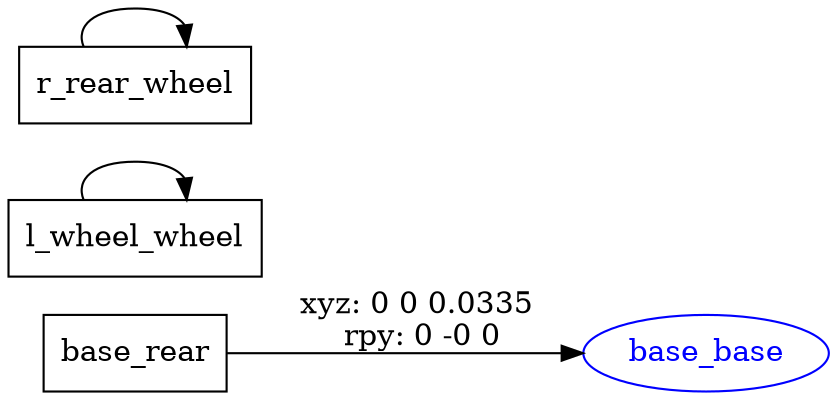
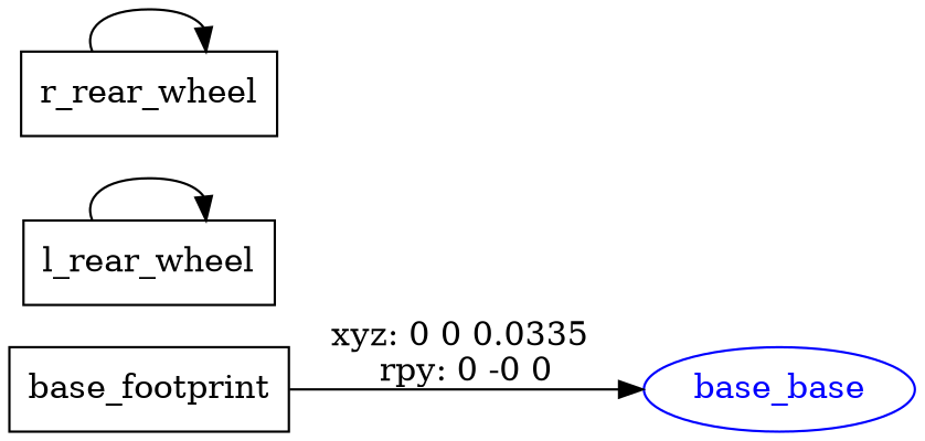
  digraph {
    rankdir=LR
    node [shape=box]
-   n1 [label=base_rear]
+   n1 [label=base_footprint]
    n2 [color=blue fontcolor=blue label=base_base shape=ellipse]
-   n3 [label=l_wheel_wheel]
+   n3 [label=l_rear_wheel]
    n4 [label=r_rear_wheel]
    n1 -> n2 [label="xyz: 0 0 0.0335 \nrpy: 0 -0 0"]
    n3 -> n3
    n4 -> n4
  }
